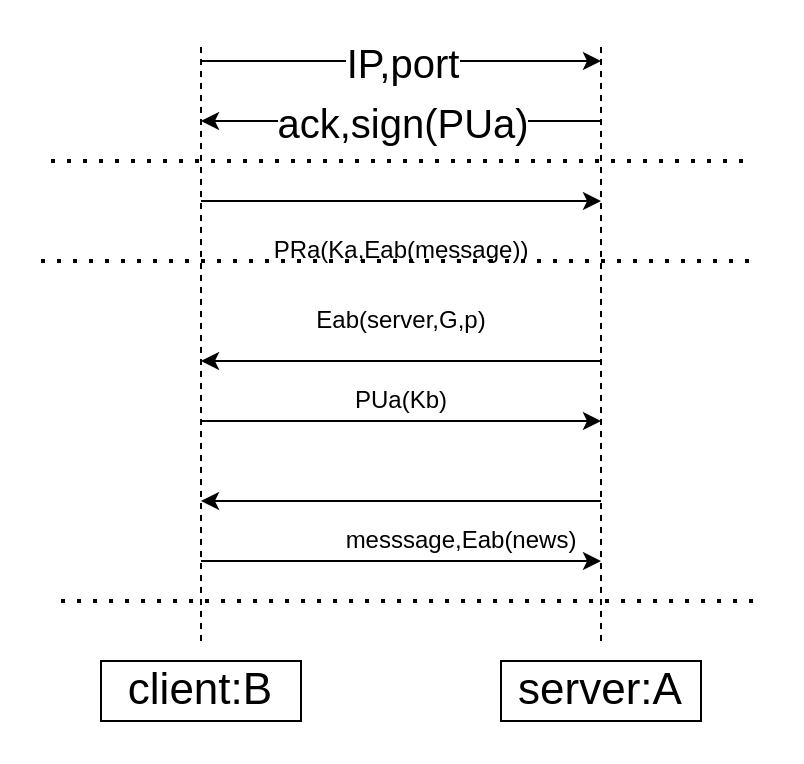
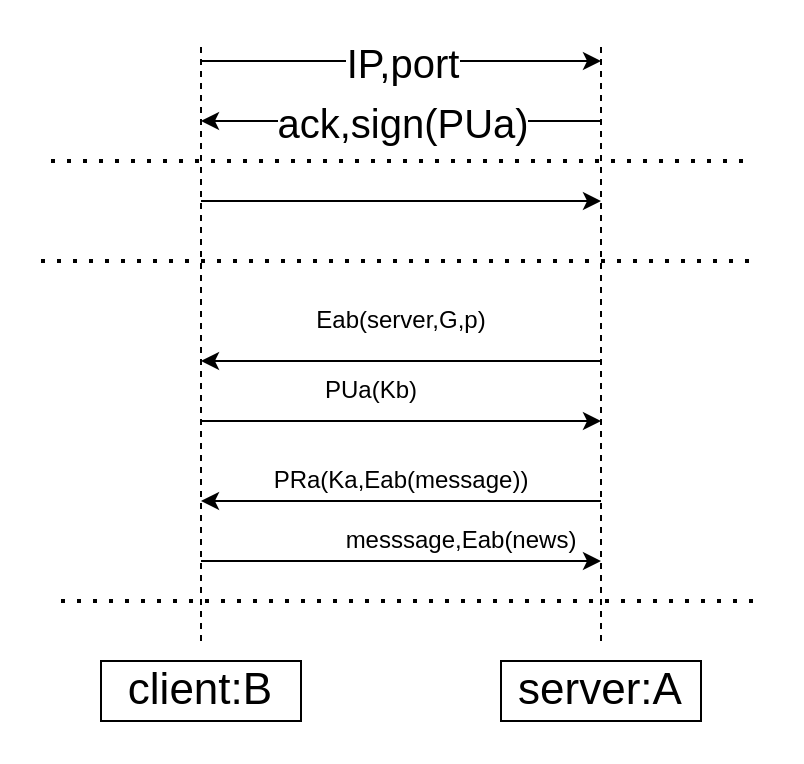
  <mxCell id="0" />
  <mxCell id="1" parent="0" />
  <mxCell id="2" value="" style="endArrow=none;dashed=1;html=1;" edge="1" parent="1"><mxGeometry width="50" height="50" relative="1" as="geometry"><mxPoint x="100" y="320" as="sourcePoint" /><mxPoint x="100" y="20" as="targetPoint" /></mxGeometry></mxCell>
  <mxCell id="3" value="" style="endArrow=none;dashed=1;html=1;" edge="1" parent="1"><mxGeometry width="50" height="50" relative="1" as="geometry"><mxPoint x="300" y="320" as="sourcePoint" /><mxPoint x="300" y="20" as="targetPoint" /></mxGeometry></mxCell>
  <mxCell id="4" value="" style="endArrow=classic;html=1;" edge="1" parent="1"><mxGeometry relative="1" as="geometry"><mxPoint x="100" y="30" as="sourcePoint" /><mxPoint x="300" y="30" as="targetPoint" /></mxGeometry></mxCell>
  <mxCell id="5" value="&lt;font style=&quot;font-size: 20px&quot;&gt;IP,port&lt;/font&gt;" style="edgeLabel;resizable=0;html=1;align=center;verticalAlign=middle;" connectable="0" vertex="1" parent="4"><mxGeometry relative="1" as="geometry" /></mxCell>
  <mxCell id="6" value="" style="endArrow=classic;html=1;" edge="1" parent="1"><mxGeometry relative="1" as="geometry"><mxPoint x="300" y="60" as="sourcePoint" /><mxPoint x="100" y="60" as="targetPoint" /></mxGeometry></mxCell>
  <mxCell id="7" value="&lt;span style=&quot;font-size: 20px&quot;&gt;ack,sign(PUa)&lt;/span&gt;" style="edgeLabel;resizable=0;html=1;align=center;verticalAlign=middle;" connectable="0" vertex="1" parent="6"><mxGeometry relative="1" as="geometry" /></mxCell>
  <mxCell id="8" value="" style="endArrow=classic;html=1;" edge="1" parent="1"><mxGeometry width="50" height="50" relative="1" as="geometry"><mxPoint x="100" y="100" as="sourcePoint" /><mxPoint x="300" y="100" as="targetPoint" /></mxGeometry></mxCell>
  <mxCell id="9" value="" style="endArrow=classic;html=1;" edge="1" parent="1"><mxGeometry width="50" height="50" relative="1" as="geometry"><mxPoint x="300" y="180" as="sourcePoint" /><mxPoint x="100" y="180" as="targetPoint" /></mxGeometry></mxCell>
  <mxCell id="10" value="Eab(server,G,p)" style="text;html=1;align=center;verticalAlign=middle;resizable=0;points=[];autosize=1;" vertex="1" parent="1"><mxGeometry x="150" y="150" width="100" height="20" as="geometry" /></mxCell>
  <mxCell id="11" value="" style="endArrow=classic;html=1;" edge="1" parent="1"><mxGeometry width="50" height="50" relative="1" as="geometry"><mxPoint x="100" y="210" as="sourcePoint" /><mxPoint x="300" y="210" as="targetPoint" /></mxGeometry></mxCell>
- <mxCell id="12" value="PUa(Kb)" style="text;html=1;align=center;verticalAlign=middle;resizable=0;points=[];autosize=1;" vertex="1" parent="1"><mxGeometry x="170" y="190" width="60" height="20" as="geometry" /></mxCell>
+ <mxCell id="12" value="PUa(Kb)" style="text;html=1;align=center;verticalAlign=middle;resizable=0;points=[];autosize=1;" vertex="1" parent="1"><mxGeometry x="155" y="185" width="60" height="20" as="geometry" /></mxCell>
  <mxCell id="13" value="" style="endArrow=classic;html=1;" edge="1" parent="1"><mxGeometry width="50" height="50" relative="1" as="geometry"><mxPoint x="300" y="250" as="sourcePoint" /><mxPoint x="100" y="250" as="targetPoint" /></mxGeometry></mxCell>
- <mxCell id="14" value="PRa(Ka,Eab(message))" style="text;html=1;align=center;verticalAlign=middle;resizable=0;points=[];autosize=1;" vertex="1" parent="1"><mxGeometry x="130" y="115" width="140" height="20" as="geometry" /></mxCell>
+ <mxCell id="14" value="PRa(Ka,Eab(message))" style="text;html=1;align=center;verticalAlign=middle;resizable=0;points=[];autosize=1;" vertex="1" parent="1"><mxGeometry x="130" y="230" width="140" height="20" as="geometry" /></mxCell>
  <mxCell id="15" value="" style="endArrow=classic;html=1;" edge="1" parent="1"><mxGeometry width="50" height="50" relative="1" as="geometry"><mxPoint x="100" y="280" as="sourcePoint" /><mxPoint x="300" y="280" as="targetPoint" /></mxGeometry></mxCell>
  <mxCell id="16" value="messsage,Eab(news)" style="text;html=1;align=center;verticalAlign=middle;resizable=0;points=[];autosize=1;" vertex="1" parent="1"><mxGeometry x="165" y="260" width="130" height="20" as="geometry" /></mxCell>
  <mxCell id="17" value="" style="endArrow=none;dashed=1;html=1;dashPattern=1 3;strokeWidth=2;" edge="1" parent="1"><mxGeometry width="50" height="50" relative="1" as="geometry"><mxPoint x="25" y="80" as="sourcePoint" /><mxPoint x="375" y="80" as="targetPoint" /></mxGeometry></mxCell>
  <mxCell id="18" value="" style="endArrow=none;dashed=1;html=1;dashPattern=1 3;strokeWidth=2;" edge="1" parent="1"><mxGeometry width="50" height="50" relative="1" as="geometry"><mxPoint x="20" y="130" as="sourcePoint" /><mxPoint x="380" y="130" as="targetPoint" /></mxGeometry></mxCell>
  <mxCell id="19" value="" style="endArrow=none;dashed=1;html=1;dashPattern=1 3;strokeWidth=2;" edge="1" parent="1"><mxGeometry width="50" height="50" relative="1" as="geometry"><mxPoint x="30" y="300" as="sourcePoint" /><mxPoint x="380" y="300" as="targetPoint" /></mxGeometry></mxCell>
  <mxCell id="20" value="&lt;font style=&quot;font-size: 22px&quot;&gt;client:B&lt;/font&gt;" style="rounded=0;whiteSpace=wrap;html=1;" vertex="1" parent="1"><mxGeometry x="50" y="330" width="100" height="30" as="geometry" /></mxCell>
  <mxCell id="21" value="&lt;span style=&quot;font-size: 22px&quot;&gt;server:A&lt;/span&gt;" style="rounded=0;whiteSpace=wrap;html=1;" vertex="1" parent="1"><mxGeometry x="250" y="330" width="100" height="30" as="geometry" /></mxCell>
